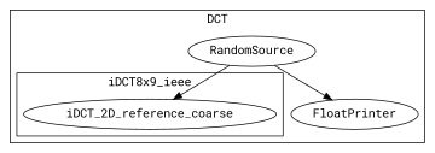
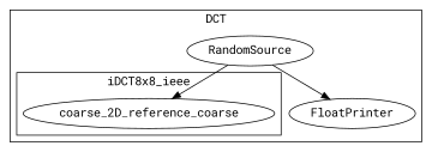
  digraph {
    fontname="Roboto Mono"
    node [fontname="Roboto Mono"]
    edge [fontname="Roboto Mono"]
-   n1 [label=iDCT_2D_reference_coarse]
+   n1 [label=coarse_2D_reference_coarse]
    n2 [label=RandomSource]
    n3 [label=FloatPrinter]
    subgraph cluster_1 {
      label=DCT
      n2
      n3
      subgraph cluster_2 {
-       label=iDCT8x9_ieee
+       label=iDCT8x8_ieee
        n1
      }
    }
    n2 -> n1
    n2 -> n3
  }
